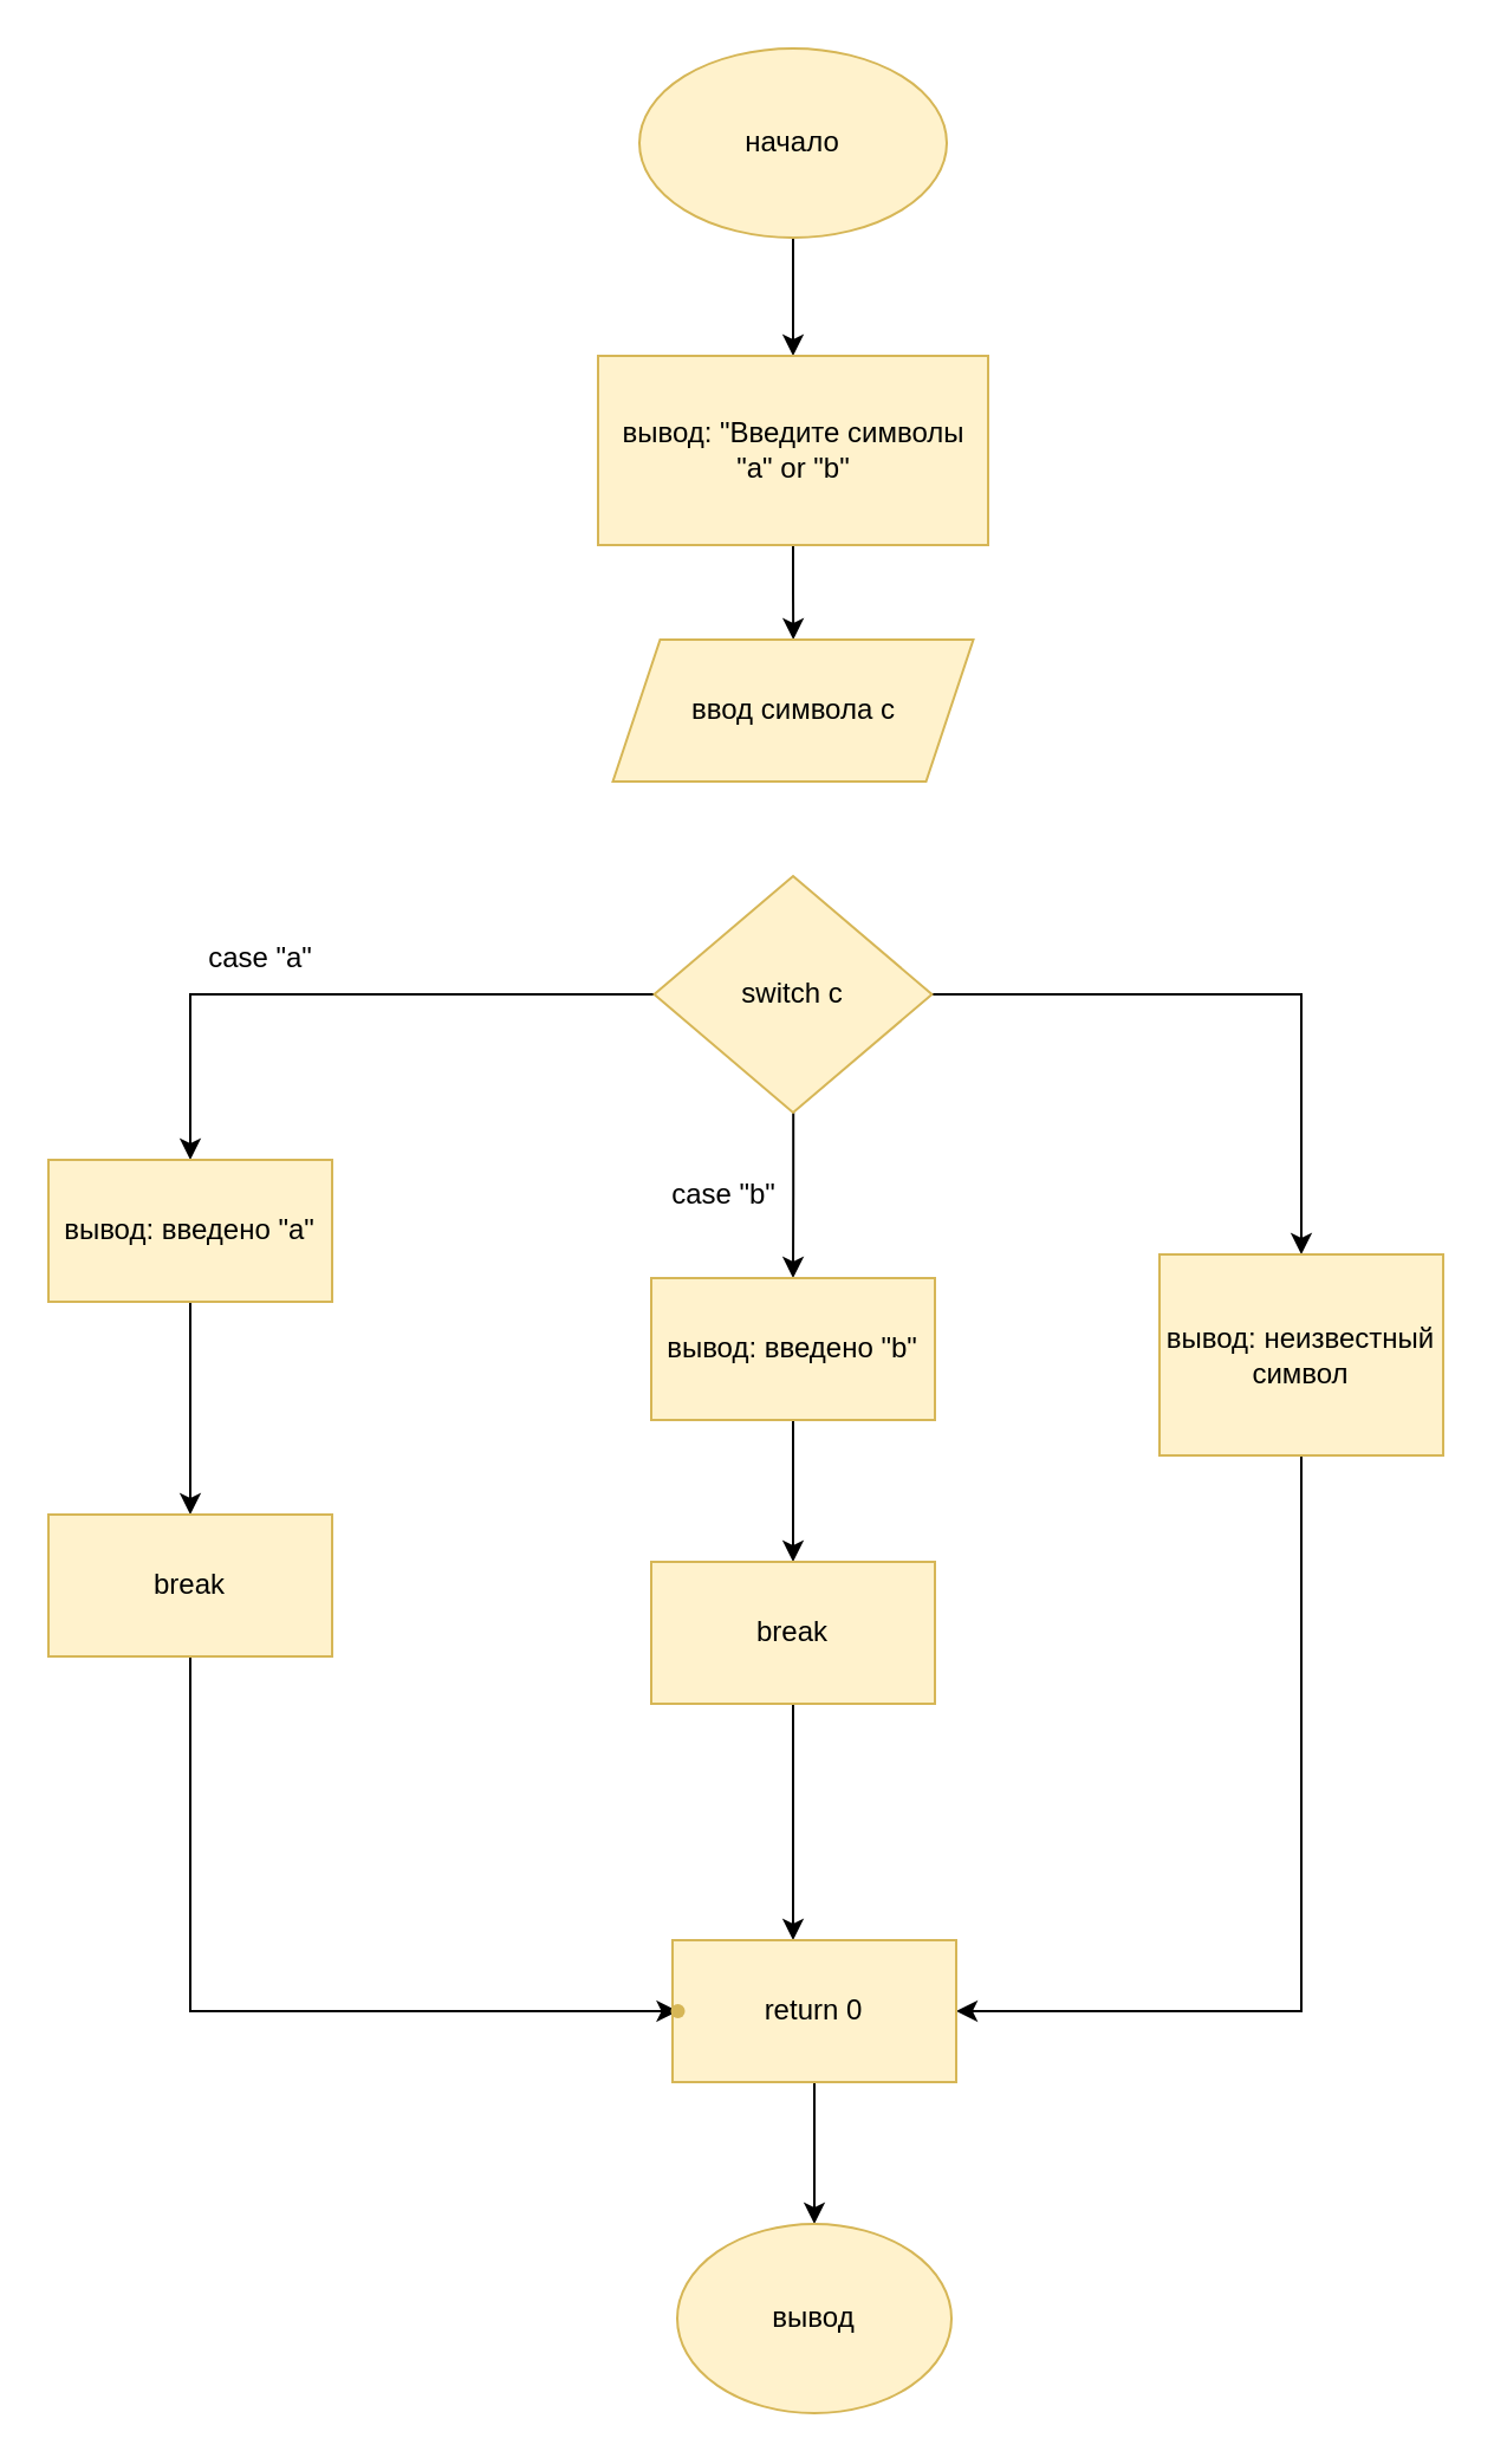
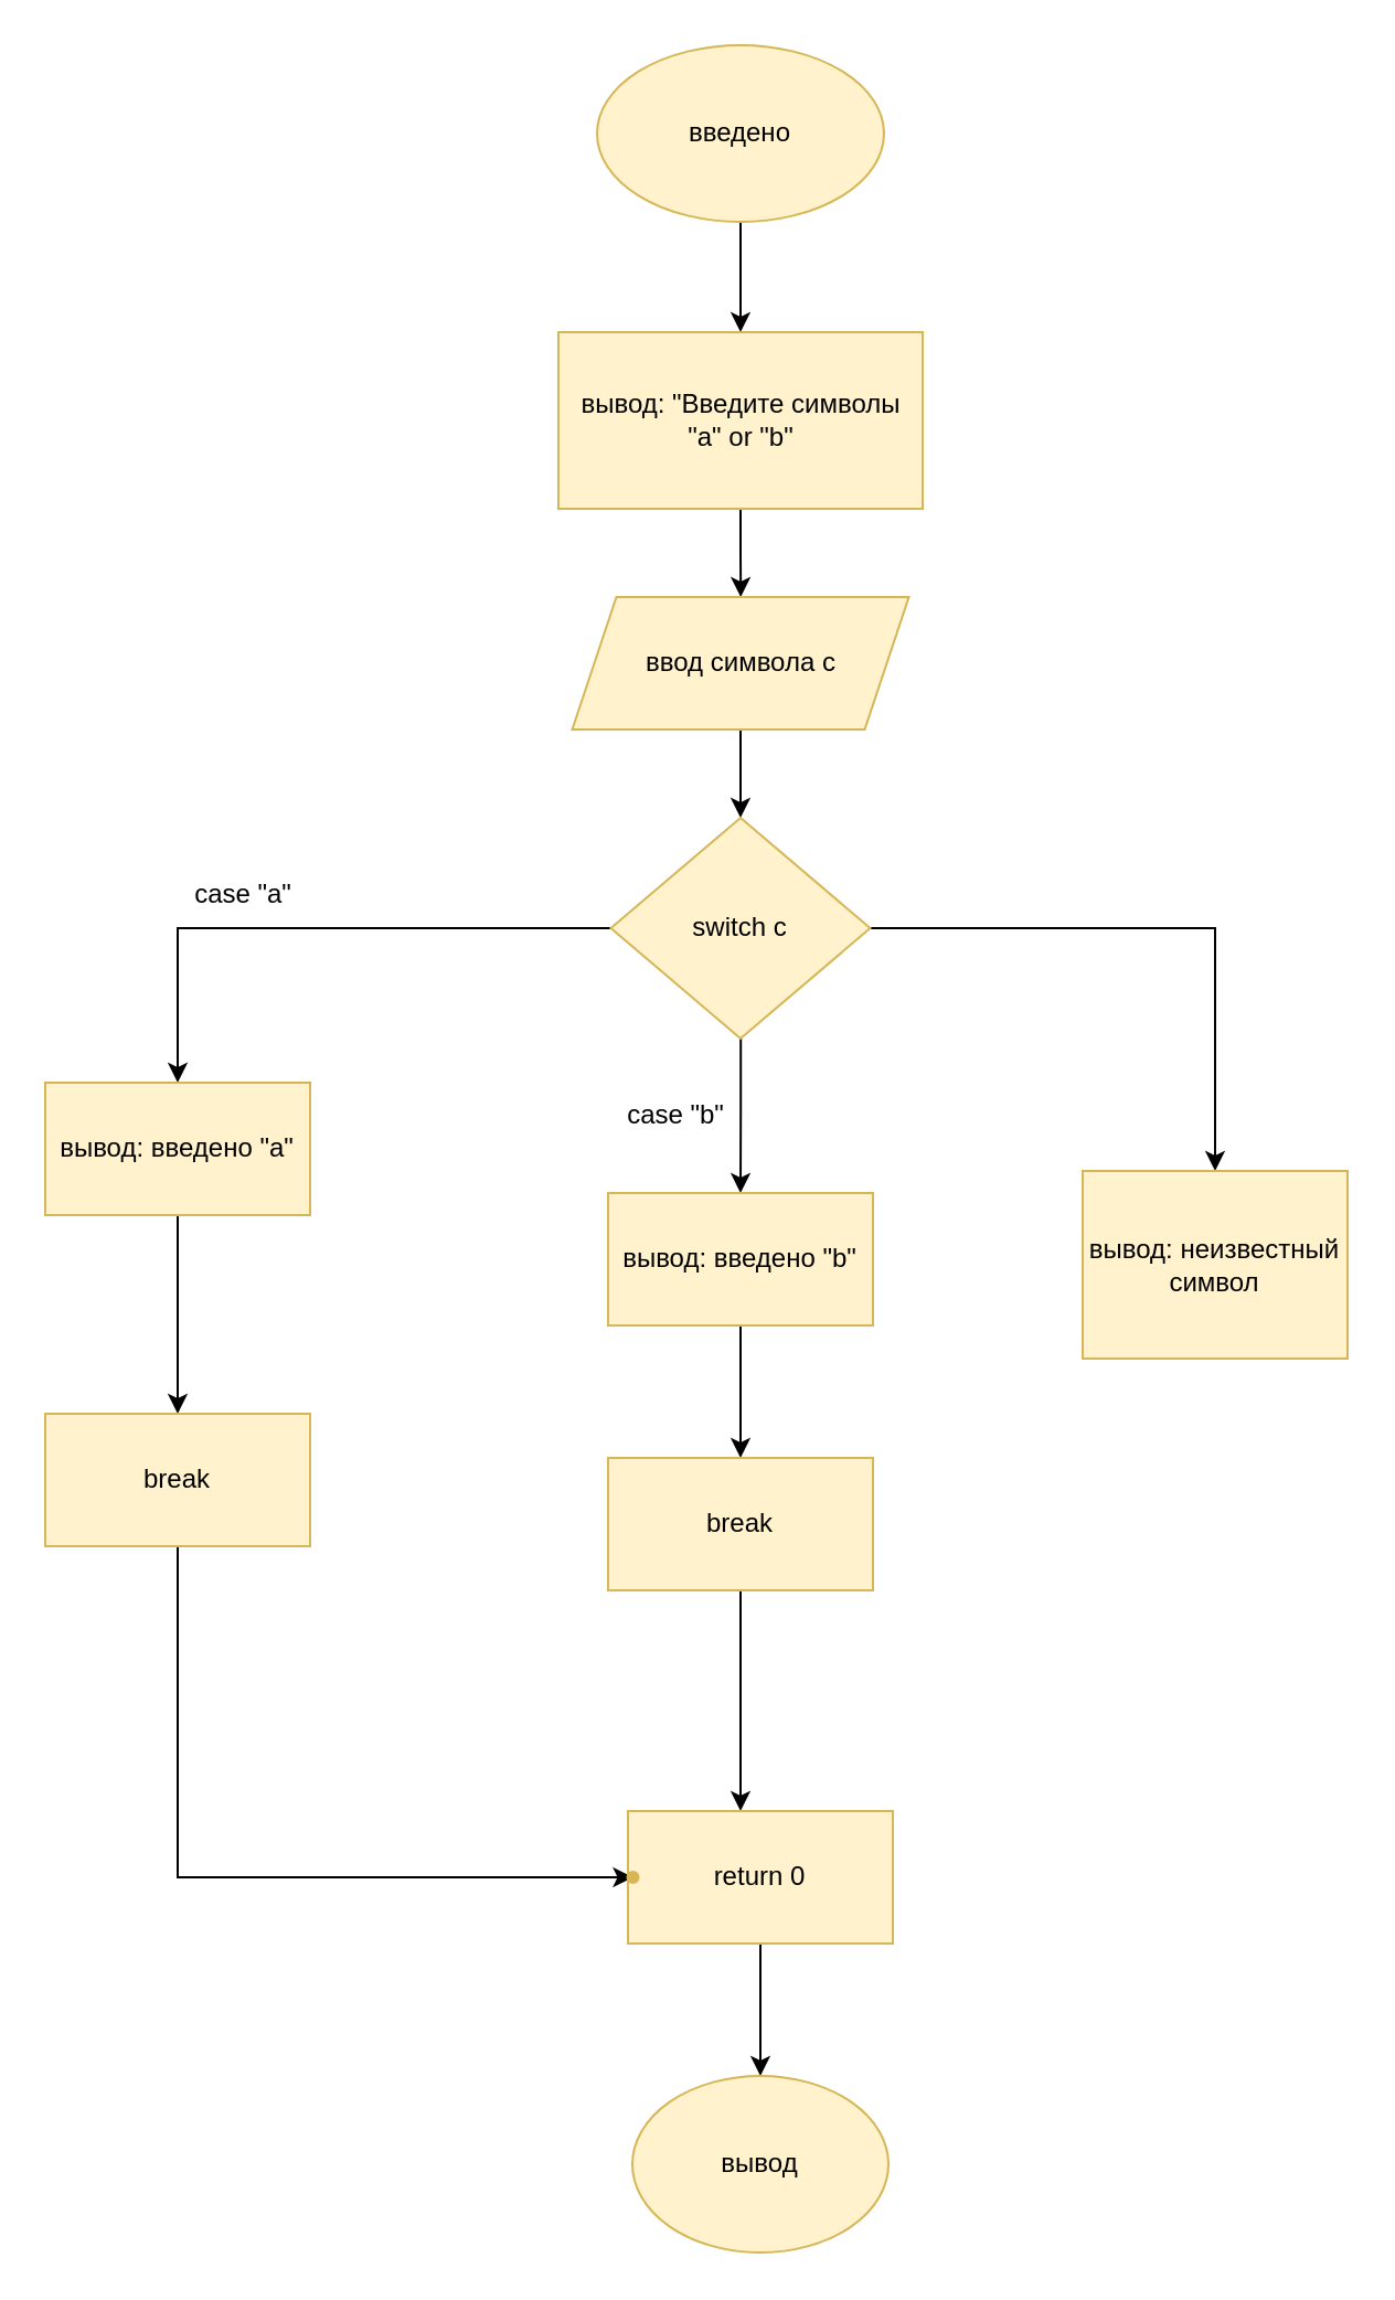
  <mxCell id="0" />
  <mxCell id="1" parent="0" />
  <mxCell id="2" value="" style="edgeStyle=orthogonalEdgeStyle;rounded=0;orthogonalLoop=1;jettySize=auto;html=1;" edge="1" parent="1" source="3" target="5"><mxGeometry relative="1" as="geometry" /></mxCell>
- <mxCell id="3" value="начало" style="ellipse;whiteSpace=wrap;html=1;fillColor=#fff2cc;strokeColor=#d6b656;" vertex="1" parent="1"><mxGeometry x="270" y="20" width="130" height="80" as="geometry" /></mxCell>
+ <mxCell id="3" value="введено" style="ellipse;whiteSpace=wrap;html=1;fillColor=#fff2cc;strokeColor=#d6b656;" vertex="1" parent="1"><mxGeometry x="270" y="20" width="130" height="80" as="geometry" /></mxCell>
  <mxCell id="4" value="" style="edgeStyle=orthogonalEdgeStyle;rounded=0;orthogonalLoop=1;jettySize=auto;html=1;" edge="1" parent="1" source="5" target="7"><mxGeometry relative="1" as="geometry" /></mxCell>
  <mxCell id="5" value="вывод: &quot;Введите символы &quot;а&quot; or &quot;b&quot;" style="whiteSpace=wrap;html=1;fillColor=#fff2cc;strokeColor=#d6b656;" vertex="1" parent="1"><mxGeometry x="252.5" y="150" width="165" height="80" as="geometry" /></mxCell>
+ <mxCell id="6" value="" style="edgeStyle=orthogonalEdgeStyle;rounded=0;orthogonalLoop=1;jettySize=auto;html=1;" edge="1" parent="1" source="7" target="11"><mxGeometry relative="1" as="geometry" /></mxCell>
  <mxCell id="7" value="ввод символа с" style="shape=parallelogram;perimeter=parallelogramPerimeter;whiteSpace=wrap;html=1;fixedSize=1;fillColor=#fff2cc;strokeColor=#d6b656;" vertex="1" parent="1"><mxGeometry x="258.75" y="270" width="152.5" height="60" as="geometry" /></mxCell>
  <mxCell id="8" value="" style="edgeStyle=orthogonalEdgeStyle;rounded=0;orthogonalLoop=1;jettySize=auto;html=1;" edge="1" parent="1" source="11" target="13"><mxGeometry relative="1" as="geometry" /></mxCell>
  <mxCell id="9" value="" style="edgeStyle=orthogonalEdgeStyle;rounded=0;orthogonalLoop=1;jettySize=auto;html=1;" edge="1" parent="1" source="11" target="16"><mxGeometry relative="1" as="geometry" /></mxCell>
  <mxCell id="10" value="" style="edgeStyle=orthogonalEdgeStyle;rounded=0;orthogonalLoop=1;jettySize=auto;html=1;" edge="1" parent="1" source="11" target="19"><mxGeometry relative="1" as="geometry" /></mxCell>
  <mxCell id="11" value="switch c" style="rhombus;whiteSpace=wrap;html=1;fillColor=#fff2cc;strokeColor=#d6b656;" vertex="1" parent="1"><mxGeometry x="276.25" y="370" width="117.5" height="100" as="geometry" /></mxCell>
  <mxCell id="12" value="" style="edgeStyle=orthogonalEdgeStyle;rounded=0;orthogonalLoop=1;jettySize=auto;html=1;" edge="1" parent="1" source="13" target="21"><mxGeometry relative="1" as="geometry" /></mxCell>
  <mxCell id="13" value="вывод: введено &quot;а&quot;" style="whiteSpace=wrap;html=1;fillColor=#fff2cc;strokeColor=#d6b656;" vertex="1" parent="1"><mxGeometry x="20" y="490" width="120" height="60" as="geometry" /></mxCell>
  <mxCell id="14" value="case &quot;a&quot;" style="text;html=1;whiteSpace=wrap;strokeColor=none;fillColor=none;align=center;verticalAlign=middle;rounded=0;" vertex="1" parent="1"><mxGeometry x="80" y="390" width="60" height="30" as="geometry" /></mxCell>
  <mxCell id="15" value="" style="edgeStyle=orthogonalEdgeStyle;rounded=0;orthogonalLoop=1;jettySize=auto;html=1;" edge="1" parent="1" source="16" target="23"><mxGeometry relative="1" as="geometry" /></mxCell>
  <mxCell id="16" value="вывод: введено &quot;b&quot;" style="whiteSpace=wrap;html=1;fillColor=#fff2cc;strokeColor=#d6b656;" vertex="1" parent="1"><mxGeometry x="275" y="540" width="120" height="60" as="geometry" /></mxCell>
  <mxCell id="17" value="case &quot;b&quot;" style="text;html=1;whiteSpace=wrap;strokeColor=none;fillColor=none;align=center;verticalAlign=middle;rounded=0;" vertex="1" parent="1"><mxGeometry x="276.25" y="490" width="60" height="30" as="geometry" /></mxCell>
- <mxCell id="18" value="" style="edgeStyle=orthogonalEdgeStyle;rounded=0;orthogonalLoop=1;jettySize=auto;html=1;" edge="1" parent="1" source="19" target="25"><mxGeometry relative="1" as="geometry"><Array as="points"><mxPoint x="550" y="850" /></Array></mxGeometry></mxCell>
  <mxCell id="19" value="вывод: неизвестный символ" style="whiteSpace=wrap;html=1;fillColor=#fff2cc;strokeColor=#d6b656;" vertex="1" parent="1"><mxGeometry x="490" y="530" width="120" height="85" as="geometry" /></mxCell>
  <mxCell id="20" value="" style="edgeStyle=orthogonalEdgeStyle;rounded=0;orthogonalLoop=1;jettySize=auto;html=1;" edge="1" parent="1" source="21" target="26"><mxGeometry relative="1" as="geometry"><Array as="points"><mxPoint x="80" y="850" /></Array></mxGeometry></mxCell>
  <mxCell id="21" value="break" style="whiteSpace=wrap;html=1;fillColor=#fff2cc;strokeColor=#d6b656;" vertex="1" parent="1"><mxGeometry x="20" y="640" width="120" height="60" as="geometry" /></mxCell>
  <mxCell id="22" value="" style="edgeStyle=orthogonalEdgeStyle;rounded=0;orthogonalLoop=1;jettySize=auto;html=1;" edge="1" parent="1" source="23" target="25"><mxGeometry relative="1" as="geometry"><Array as="points"><mxPoint x="335" y="790" /><mxPoint x="335" y="790" /></Array></mxGeometry></mxCell>
  <mxCell id="23" value="break" style="whiteSpace=wrap;html=1;fillColor=#fff2cc;strokeColor=#d6b656;" vertex="1" parent="1"><mxGeometry x="275" y="660" width="120" height="60" as="geometry" /></mxCell>
  <mxCell id="24" value="" style="edgeStyle=orthogonalEdgeStyle;rounded=0;orthogonalLoop=1;jettySize=auto;html=1;" edge="1" parent="1" source="25" target="27"><mxGeometry relative="1" as="geometry" /></mxCell>
  <mxCell id="25" value="return 0" style="whiteSpace=wrap;html=1;fillColor=#fff2cc;strokeColor=#d6b656;" vertex="1" parent="1"><mxGeometry x="284" y="820" width="120" height="60" as="geometry" /></mxCell>
  <mxCell id="26" value="" style="shape=waypoint;sketch=0;size=6;pointerEvents=1;points=[];fillColor=#fff2cc;resizable=0;rotatable=0;perimeter=centerPerimeter;snapToPoint=1;strokeColor=#d6b656;" vertex="1" parent="1"><mxGeometry x="276.25" y="840" width="20" height="20" as="geometry" /></mxCell>
  <mxCell id="27" value="вывод" style="ellipse;whiteSpace=wrap;html=1;fillColor=#fff2cc;strokeColor=#d6b656;" vertex="1" parent="1"><mxGeometry x="286" y="940" width="116" height="80" as="geometry" /></mxCell>
